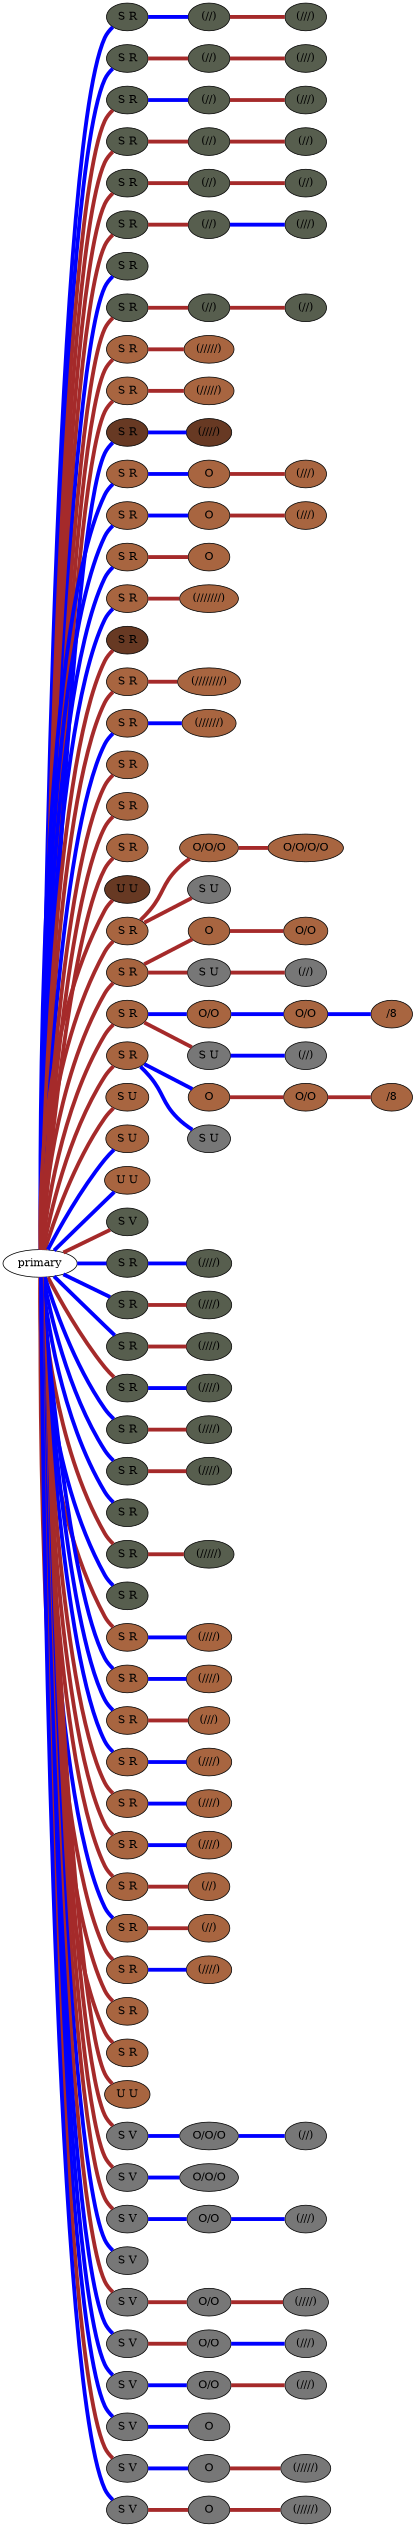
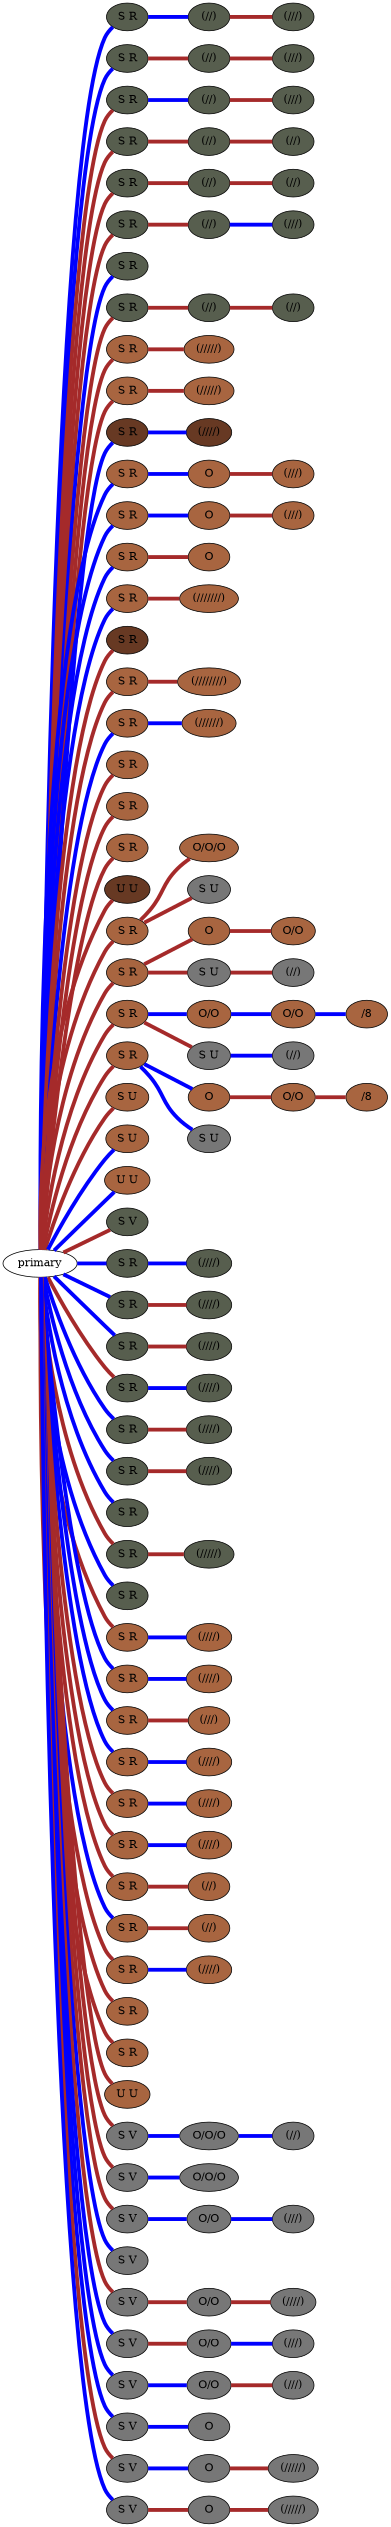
  graph {
    rankdir=LR
    node [fillcolor="#A86540" qtype=knot_node style=filled knot_spin=S]
    edge [color=brown penwidth=5 qtype=knot_link]
    n1 [fillcolor="#575E4E" label="S R" pendant_attach=R pendant_colors="#575E4E,#777777" pendant_length=42 pendant_ply=S qtype=pendant_node knot_spin=""]
    n2 [fillcolor="#575E4E" knot_position=8.5 knot_type=L knot_value=2 label="(//)"]
    primary [fillcolor="" qtype="" style="" knot_spin=""]
    n4 [fillcolor="#575E4E" label="S R" pendant_attach=R pendant_colors="#575E4E,#777777" pendant_length=20 pendant_ply=S qtype=pendant_node knot_spin=""]
    n5 [fillcolor="#575E4E" label="S R" pendant_attach=R pendant_colors="#575E4E,#777777" pendant_length=38 pendant_ply=S qtype=pendant_node knot_spin=""]
    n6 [fillcolor="#575E4E" label="S R" pendant_attach=R pendant_colors="#575E4E,#777777" pendant_length=40 pendant_ply=S qtype=pendant_node knot_spin=""]
    n7 [fillcolor="#575E4E" label="S R" pendant_attach=R pendant_colors="#575E4E,#777777" pendant_length=17 pendant_ply=S qtype=pendant_node knot_spin=""]
    n8 [fillcolor="#575E4E" label="S R" pendant_attach=R pendant_colors="#575E4E,#777777" pendant_length=25 pendant_ply=S qtype=pendant_node knot_spin=""]
    n9 [fillcolor="#575E4E" label="S R" pendant_attach=R pendant_colors="#575E4E,#777777" pendant_length=10 pendant_ply=S qtype=pendant_node knot_spin=""]
    n10 [fillcolor="#575E4E" label="S R" pendant_attach=R pendant_colors="#575E4E,#777777" pendant_length=28 pendant_ply=S qtype=pendant_node knot_spin=""]
    n11 [label="S R" pendant_attach=R pendant_colors="#A86540,#777777" pendant_length=25 pendant_ply=S qtype=pendant_node knot_spin=""]
    n12 [label="S R" pendant_attach=R pendant_colors="#A86540,#777777" pendant_length=19 pendant_ply=S qtype=pendant_node knot_spin=""]
    n13 [fillcolor="#673923" label="S R" pendant_attach=R pendant_colors="#673923,#A86540,#575E4E,#777777" pendant_length=20 pendant_ply=S qtype=pendant_node knot_spin=""]
    n14 [label="S R" pendant_attach=R pendant_colors="#A86540,#777777" pendant_length=28 pendant_ply=S qtype=pendant_node knot_spin=""]
    n15 [label="S R" pendant_attach=R pendant_colors="#A86540,#777777" pendant_length=23 pendant_ply=S qtype=pendant_node knot_spin=""]
    n16 [label="S R" pendant_attach=R pendant_colors="#A86540,#777777" pendant_length=13 pendant_ply=S qtype=pendant_node knot_spin=""]
    n17 [label="S R" pendant_attach=R pendant_colors="#A86540,#777777" pendant_length=25 pendant_ply=S qtype=pendant_node knot_spin=""]
    n18 [fillcolor="#673923" label="S R" pendant_attach=R pendant_colors="#673923" pendant_length=0 pendant_ply=S qtype=pendant_node knot_spin=""]
    n19 [label="S R" pendant_attach=R pendant_colors="#A86540,#777777" pendant_length=20 pendant_ply=S qtype=pendant_node knot_spin=""]
    n20 [label="S R" pendant_attach=R pendant_colors="#A86540,#777777" pendant_length=19 pendant_ply=S qtype=pendant_node knot_spin=""]
    n21 [label="S R" pendant_attach=R pendant_colors="#A86540" pendant_length=3 pendant_ply=S qtype=pendant_node knot_spin=""]
    n22 [label="S R" pendant_attach=R pendant_colors="#A86540" pendant_length=1 pendant_ply=S qtype=pendant_node knot_spin=""]
    n23 [label="S R" pendant_attach=R pendant_colors="#A86540" pendant_length=1 pendant_ply=S qtype=pendant_node knot_spin=""]
    n24 [fillcolor="#673923" label="U U" pendant_attach=U pendant_colors="#673923" pendant_length=0 pendant_ply=U qtype=pendant_node knot_spin=""]
    n25 [label="S R" pendant_attach=R pendant_colors="#A86540" pendant_length=12 pendant_ply=S qtype=pendant_node knot_spin=""]
    n26 [label="S R" pendant_attach=R pendant_colors="#A86540" pendant_length=25 pendant_ply=S qtype=pendant_node knot_spin=""]
    n27 [label="S R" pendant_attach=R pendant_colors="#A86540" pendant_length=24 pendant_ply=S qtype=pendant_node knot_spin=""]
    n28 [label="S R" pendant_attach=R pendant_colors="#A86540" pendant_length=28 pendant_ply=S qtype=pendant_node knot_spin=""]
    n29 [label="S U" pendant_attach=U pendant_colors="#A86540" pendant_length=1 pendant_ply=S qtype=pendant_node knot_spin=""]
    n30 [label="S U" pendant_attach=U pendant_colors="#A86540" pendant_length=1 pendant_ply=S qtype=pendant_node knot_spin=""]
    n31 [label="U U" pendant_attach=U pendant_colors="#A86540" pendant_length=2 pendant_ply=U qtype=pendant_node knot_spin=""]
    n32 [fillcolor="#575E4E" label="S V" pendant_attach=V pendant_colors="#575E4E,#A86540" pendant_length=7 pendant_ply=S qtype=pendant_node knot_spin=""]
    n33 [fillcolor="#575E4E" label="S R" pendant_attach=R pendant_colors="#575E4E,#A86540" pendant_length=35 pendant_ply=S qtype=pendant_node knot_spin=""]
    n34 [fillcolor="#575E4E" label="S R" pendant_attach=R pendant_colors="#575E4E,#A86540" pendant_length=48 pendant_ply=S qtype=pendant_node knot_spin=""]
    n35 [fillcolor="#575E4E" label="S R" pendant_attach=R pendant_colors="#575E4E,#A86540" pendant_length=45 pendant_ply=S qtype=pendant_node knot_spin=""]
    n36 [fillcolor="#575E4E" label="S R" pendant_attach=R pendant_colors="#575E4E,#A86540" pendant_length=38 pendant_ply=S qtype=pendant_node knot_spin=""]
    n37 [fillcolor="#575E4E" label="S R" pendant_attach=R pendant_colors="#575E4E,#A86540" pendant_length=26 pendant_ply=S qtype=pendant_node knot_spin=""]
    n38 [fillcolor="#575E4E" label="S R" pendant_attach=R pendant_colors="#575E4E,#A86540" pendant_length=29 pendant_ply=S qtype=pendant_node knot_spin=""]
    n39 [fillcolor="#575E4E" label="S R" pendant_attach=R pendant_colors="#575E4E,#A86540" pendant_length=12 pendant_ply=S qtype=pendant_node knot_spin=""]
    n40 [fillcolor="#575E4E" label="S R" pendant_attach=R pendant_colors="#575E4E,#A86540" pendant_length=31 pendant_ply=S qtype=pendant_node knot_spin=""]
    n41 [fillcolor="#575E4E" label="S R" pendant_attach=R pendant_colors="#575E4E,#A86540" pendant_length=9 pendant_ply=S qtype=pendant_node knot_spin=""]
    n42 [label="S R" pendant_attach=R pendant_colors="#A86540,#777777" pendant_length=24 pendant_ply=S qtype=pendant_node knot_spin=""]
    n43 [label="S R" pendant_attach=R pendant_colors="#A86540,#777777" pendant_length=29 pendant_ply=S qtype=pendant_node knot_spin=""]
    n44 [label="S R" pendant_attach=R pendant_colors="#A86540,#777777" pendant_length=18 pendant_ply=S qtype=pendant_node knot_spin=""]
    n45 [label="S R" pendant_attach=R pendant_colors="#A86540,#777777" pendant_length=31 pendant_ply=S qtype=pendant_node knot_spin=""]
    n46 [label="S R" pendant_attach=R pendant_colors="#A86540,#777777" pendant_length=30 pendant_ply=S qtype=pendant_node knot_spin=""]
    n47 [label="S R" pendant_attach=R pendant_colors="#A86540,#777777" pendant_length=29 pendant_ply=S qtype=pendant_node knot_spin=""]
    n48 [label="S R" pendant_attach=R pendant_colors="#A86540,#777777" pendant_length=24 pendant_ply=S qtype=pendant_node knot_spin=""]
    n49 [label="S R" pendant_attach=R pendant_colors="#A86540,#777777" pendant_length=30 pendant_ply=S qtype=pendant_node knot_spin=""]
    n50 [label="S R" pendant_attach=R pendant_colors="#A86540,#777777" pendant_length=29 pendant_ply=S qtype=pendant_node knot_spin=""]
    n51 [label="S R" pendant_attach=R pendant_colors="#A86540" pendant_length=14 pendant_ply=S qtype=pendant_node knot_spin=""]
    n52 [label="S R" pendant_attach=R pendant_colors="#A86540" pendant_length=4 pendant_ply=S qtype=pendant_node knot_spin=""]
    n53 [label="U U" pendant_attach=U pendant_colors="#A86540" pendant_length=1 pendant_ply=U qtype=pendant_node knot_spin=""]
    n54 [fillcolor="#777777" label="S V" pendant_attach=V pendant_colors="#777777" pendant_length=38 pendant_ply=S qtype=pendant_node knot_spin=""]
    n55 [fillcolor="#777777" label="S V" pendant_attach=V pendant_colors="#777777" pendant_length=18 pendant_ply=S qtype=pendant_node knot_spin=""]
    n56 [fillcolor="#777777" label="S V" pendant_attach=V pendant_colors="#777777" pendant_length=39 pendant_ply=S qtype=pendant_node knot_spin=""]
    n57 [fillcolor="#777777" label="S V" pendant_attach=V pendant_colors="#777777" pendant_length=6 pendant_ply=S qtype=pendant_node knot_spin=""]
    n58 [fillcolor="#777777" label="S V" pendant_attach=V pendant_colors="#777777" pendant_length=19 pendant_ply=S qtype=pendant_node knot_spin=""]
    n59 [fillcolor="#777777" label="S V" pendant_attach=V pendant_colors="#777777" pendant_length=17 pendant_ply=S qtype=pendant_node knot_spin=""]
    n60 [fillcolor="#777777" label="S V" pendant_attach=V pendant_colors="#777777" pendant_length=22 pendant_ply=S qtype=pendant_node knot_spin=""]
    n61 [fillcolor="#777777" label="S V" pendant_attach=V pendant_colors="#777777" pendant_length=9 pendant_ply=S qtype=pendant_node knot_spin=""]
    n62 [fillcolor="#777777" label="S V" pendant_attach=V pendant_colors="#777777" pendant_length=41 pendant_ply=S qtype=pendant_node knot_spin=""]
    n63 [fillcolor="#777777" label="S V" pendant_attach=V pendant_colors="#777777" pendant_length=23 pendant_ply=S qtype=pendant_node knot_spin=""]
    n64 [fillcolor="#575E4E" knot_position=15.0 knot_type=L knot_value=3 label="(///)"]
    n65 [fillcolor="#575E4E" knot_position=8.5 knot_type=L knot_value=2 label="(//)"]
    n66 [fillcolor="#575E4E" knot_position=15.5 knot_type=L knot_value=3 label="(///)"]
    n67 [fillcolor="#575E4E" knot_position=9.0 knot_type=L knot_value=2 label="(//)"]
    n68 [fillcolor="#575E4E" knot_position=15.5 knot_type=L knot_value=3 label="(///)"]
    n69 [fillcolor="#575E4E" knot_position=9.0 knot_type=L knot_value=2 label="(//)"]
    n70 [fillcolor="#575E4E" knot_position=14.5 knot_type=L knot_value=2 label="(//)"]
    n71 [fillcolor="#575E4E" knot_position=9.5 knot_type=L knot_value=2 label="(//)"]
    n72 [fillcolor="#575E4E" knot_position=13.5 knot_type=L knot_value=2 label="(//)"]
    n73 [fillcolor="#575E4E" knot_position=10.0 knot_type=L knot_value=2 label="(//)"]
    n74 [fillcolor="#575E4E" knot_position=14.5 knot_type=L knot_value=3 label="(///)"]
    n75 [fillcolor="#575E4E" knot_position=10.5 knot_type=L knot_value=2 label="(//)"]
    n76 [fillcolor="#575E4E" knot_position=15.0 knot_type=L knot_value=2 label="(//)"]
    n77 [knot_position=10.5 knot_type=L knot_value=5 label="(/////)"]
    n78 [knot_position=10.0 knot_type=L knot_value=5 label="(/////)"]
    n79 [fillcolor="#673923" knot_position=11.0 knot_type=L knot_value=4 label="(////)"]
    n80 [knot_position=4.5 knot_type=S knot_value=1 label=O]
    n81 [knot_position=11.0 knot_type=L knot_value=3 label="(///)"]
    n82 [knot_position=4.0 knot_type=S knot_value=1 label=O]
    n83 [knot_position=10.0 knot_type=L knot_value=3 label="(///)"]
    n84 [knot_position=4.0 knot_type=S knot_value=1 label=O]
    n85 [knot_position=10.5 knot_type=L knot_value=7 label="(///////)"]
    n86 [knot_position=10.0 knot_type=L knot_value=8 label="(////////)"]
    n87 [knot_position=10.5 knot_type=L knot_value=6 label="(//////)"]
    n88 [knot_position=4.0 knot_type=S knot_value=3 label="O/O/O"]
    n89 [fillcolor="#777777" label="S U" pendant_attach=U pendant_colors="#777777" pendant_length=10 pendant_ply=S qtype=pendant_node knot_spin=""]
-   n90 [knot_position=11.0 knot_type=S knot_value=4 label="O/O/O/O"]
    n91 [knot_position=3.5 knot_type=S knot_value=1 label=O]
    n92 [fillcolor="#777777" label="S U" pendant_attach=U pendant_colors="#777777" pendant_length=24 pendant_ply=S qtype=pendant_node knot_spin=""]
    n93 [knot_position=11.0 knot_type=S knot_value=2 label="O/O"]
    n94 [fillcolor="#777777" knot_position=15.5 knot_type=L knot_value=2 label="(//)"]
    n95 [knot_position=2.5 knot_type=S knot_value=2 label="O/O"]
    n96 [fillcolor="#777777" label="S U" pendant_attach=U pendant_colors="#777777" pendant_length=25 pendant_ply=S qtype=pendant_node knot_spin=""]
    n97 [knot_position=11.0 knot_type=S knot_value=2 label="O/O"]
    n98 [knot_position=19.5 knot_type=E knot_value=1 label="/8"]
    n99 [fillcolor="#777777" knot_position=17.5 knot_type=L knot_value=2 label="(//)"]
    n100 [knot_position=2.5 knot_type=S knot_value=1 label=O]
    n101 [fillcolor="#777777" label="S U" pendant_attach=U pendant_colors="#777777" pendant_length=9 pendant_ply=S qtype=pendant_node knot_spin=""]
    n102 [knot_position=10.5 knot_type=S knot_value=2 label="O/O"]
    n103 [knot_position=19.5 knot_type=E knot_value=1 label="/8"]
    n104 [fillcolor="#575E4E" knot_position=14.0 knot_type=L knot_value=4 label="(////)"]
    n105 [fillcolor="#575E4E" knot_position=14.0 knot_type=L knot_value=4 label="(////)"]
    n106 [fillcolor="#575E4E" knot_position=14.0 knot_type=L knot_value=4 label="(////)"]
    n107 [fillcolor="#575E4E" knot_position=13.5 knot_type=L knot_value=4 label="(////)"]
    n108 [fillcolor="#575E4E" knot_position=13.5 knot_type=L knot_value=4 label="(////)"]
    n109 [fillcolor="#575E4E" knot_position=14.0 knot_type=L knot_value=4 label="(////)"]
    n110 [fillcolor="#575E4E" knot_position=14.0 knot_type=L knot_value=5 label="(/////)"]
    n111 [knot_position=15.0 knot_type=L knot_value=4 label="(////)"]
    n112 [knot_position=15.0 knot_type=L knot_value=4 label="(////)"]
    n113 [knot_position=15.0 knot_type=L knot_value=3 label="(///)"]
    n114 [knot_position=14.5 knot_type=L knot_value=4 label="(////)"]
    n115 [knot_position=15.0 knot_type=L knot_value=4 label="(////)"]
    n116 [knot_position=14.5 knot_type=L knot_value=4 label="(////)"]
    n117 [knot_position=15.5 knot_type=L knot_value=2 label="(//)"]
    n118 [knot_position=15.0 knot_type=L knot_value=2 label="(//)"]
    n119 [knot_position=15.5 knot_type=L knot_value=4 label="(////)"]
    n120 [fillcolor="#777777" knot_position=19.5 knot_type=S knot_value=3 label="O/O/O"]
    n121 [fillcolor="#777777" knot_position=17.5 knot_type=L knot_value=2 label="(//)"]
    n122 [fillcolor="#777777" knot_position=9.5 knot_type=S knot_value=3 label="O/O/O"]
    n123 [fillcolor="#777777" knot_position=9.5 knot_type=S knot_value=2 label="O/O"]
    n124 [fillcolor="#777777" knot_position=17.0 knot_type=L knot_value=3 label="(///)"]
    n125 [fillcolor="#777777" knot_position=9.0 knot_type=S knot_value=2 label="O/O"]
    n126 [fillcolor="#777777" knot_position=17.0 knot_type=L knot_value=4 label="(////)"]
    n127 [fillcolor="#777777" knot_position=8.5 knot_type=S knot_value=2 label="O/O"]
    n128 [fillcolor="#777777" knot_position=16.5 knot_type=L knot_value=3 label="(///)"]
    n129 [fillcolor="#777777" knot_position=8.5 knot_type=S knot_value=2 label="O/O"]
    n130 [fillcolor="#777777" knot_position=15.5 knot_type=L knot_value=3 label="(///)"]
    n131 [fillcolor="#777777" knot_position=8.5 knot_type=S knot_value=1 label=O]
    n132 [fillcolor="#777777" knot_position=8.5 knot_type=S knot_value=1 label=O]
    n133 [fillcolor="#777777" knot_position=15.5 knot_type=L knot_value=5 label="(/////)"]
    n134 [fillcolor="#777777" knot_position=8.5 knot_type=S knot_value=1 label=O]
    n135 [fillcolor="#777777" knot_position=15.5 knot_type=L knot_value=5 label="(/////)"]
    n1 -- n2 [color=blue]
    n2 -- n64
    primary -- n1 [color=blue qtype=pendant_link]
    primary -- n4 [color=blue qtype=pendant_link]
    primary -- n5 [qtype=pendant_link]
    primary -- n6 [qtype=pendant_link]
    primary -- n7 [qtype=pendant_link]
    primary -- n8 [qtype=pendant_link]
    primary -- n9 [color=blue qtype=pendant_link]
    primary -- n10 [qtype=pendant_link]
    primary -- n11 [qtype=pendant_link]
    primary -- n12 [qtype=pendant_link]
    primary -- n13 [color=blue qtype=pendant_link]
    primary -- n14 [color=blue qtype=pendant_link]
    primary -- n15 [color=blue qtype=pendant_link]
    primary -- n16 [color=blue qtype=pendant_link]
    primary -- n17 [color=blue qtype=pendant_link]
    primary -- n18 [qtype=pendant_link]
    primary -- n19 [qtype=pendant_link]
    primary -- n20 [color=blue qtype=pendant_link]
    primary -- n21 [qtype=pendant_link]
    primary -- n22 [qtype=pendant_link]
    primary -- n23 [qtype=pendant_link]
    primary -- n24 [qtype=pendant_link]
    primary -- n25 [qtype=pendant_link]
    primary -- n26 [qtype=pendant_link]
    primary -- n27 [qtype=pendant_link]
    primary -- n28 [qtype=pendant_link]
    primary -- n29 [qtype=pendant_link]
    primary -- n30 [color=blue qtype=pendant_link]
    primary -- n31 [color=blue qtype=pendant_link]
    primary -- n32 [qtype=pendant_link]
    primary -- n33 [color=blue qtype=pendant_link]
    primary -- n34 [color=blue qtype=pendant_link]
    primary -- n35 [color=blue qtype=pendant_link]
    primary -- n36 [qtype=pendant_link]
    primary -- n37 [color=blue qtype=pendant_link]
    primary -- n38 [color=blue qtype=pendant_link]
    primary -- n39 [color=blue qtype=pendant_link]
    primary -- n40 [qtype=pendant_link]
    primary -- n41 [color=blue qtype=pendant_link]
    primary -- n42 [qtype=pendant_link]
    primary -- n43 [color=blue qtype=pendant_link]
    primary -- n44 [color=blue qtype=pendant_link]
    primary -- n45 [color=blue qtype=pendant_link]
    primary -- n46 [qtype=pendant_link]
    primary -- n47 [qtype=pendant_link]
    primary -- n48 [qtype=pendant_link]
    primary -- n49 [color=blue qtype=pendant_link]
    primary -- n50 [qtype=pendant_link]
    primary -- n51 [qtype=pendant_link]
    primary -- n52 [qtype=pendant_link]
    primary -- n53 [qtype=pendant_link]
    primary -- n54 [qtype=pendant_link]
    primary -- n55 [qtype=pendant_link]
    primary -- n56 [qtype=pendant_link]
    primary -- n57 [color=blue qtype=pendant_link]
    primary -- n58 [qtype=pendant_link]
    primary -- n59 [color=blue qtype=pendant_link]
    primary -- n60 [color=blue qtype=pendant_link]
    primary -- n61 [color=blue qtype=pendant_link]
    primary -- n62 [qtype=pendant_link]
    primary -- n63 [color=blue qtype=pendant_link]
    n4 -- n65
    n5 -- n67 [color=blue]
    n6 -- n69
    n7 -- n71
    n8 -- n73
    n10 -- n75
    n11 -- n77
    n12 -- n78
    n13 -- n79 [color=blue]
    n14 -- n80 [color=blue]
    n15 -- n82 [color=blue]
    n16 -- n84
    n17 -- n85
    n19 -- n86
    n20 -- n87 [color=blue]
    n25 -- n88
    n25 -- n89 [qtype=pendant_link]
    n26 -- n91
    n26 -- n92 [qtype=pendant_link]
    n27 -- n95 [color=blue]
    n27 -- n96 [qtype=pendant_link]
    n28 -- n100 [color=blue]
    n28 -- n101 [color=blue qtype=pendant_link]
    n33 -- n104 [color=blue]
    n34 -- n105
    n35 -- n106
    n36 -- n107 [color=blue]
    n37 -- n108
    n38 -- n109
    n40 -- n110
    n42 -- n111 [color=blue]
    n43 -- n112 [color=blue]
    n44 -- n113
    n45 -- n114 [color=blue]
    n46 -- n115 [color=blue]
    n47 -- n116 [color=blue]
    n48 -- n117
    n49 -- n118
    n50 -- n119 [color=blue]
    n54 -- n120 [color=blue]
    n55 -- n122 [color=blue]
    n56 -- n123 [color=blue]
    n58 -- n125
    n59 -- n127
    n60 -- n129 [color=blue]
    n61 -- n131 [color=blue]
    n62 -- n132 [color=blue]
    n63 -- n134
    n65 -- n66
    n67 -- n68
    n69 -- n70
    n71 -- n72
    n73 -- n74 [color=blue]
    n75 -- n76
    n80 -- n81
    n82 -- n83
-   n88 -- n90
    n91 -- n93
    n92 -- n94
    n95 -- n97 [color=blue]
    n96 -- n99 [color=blue]
    n97 -- n98 [color=blue]
    n100 -- n102
    n102 -- n103
    n120 -- n121 [color=blue]
    n123 -- n124 [color=blue]
    n125 -- n126
    n127 -- n128 [color=blue]
    n129 -- n130
    n132 -- n133
    n134 -- n135
  }
